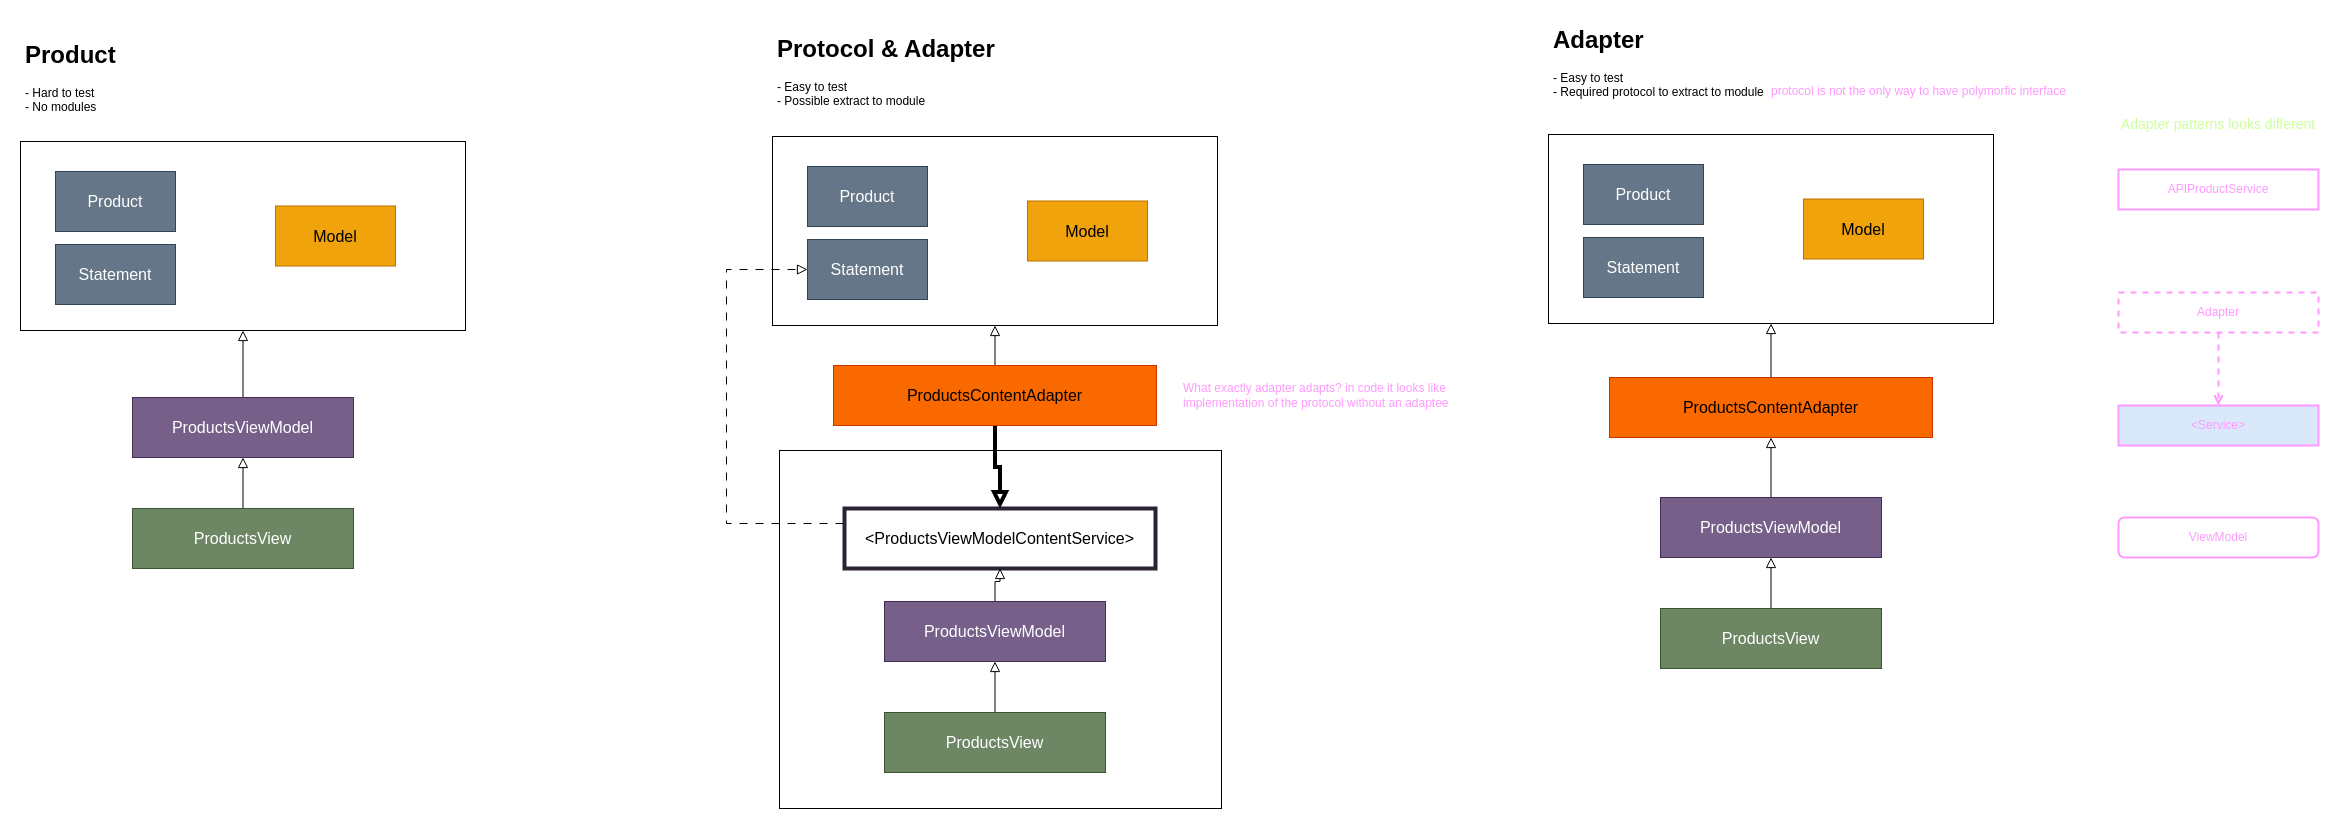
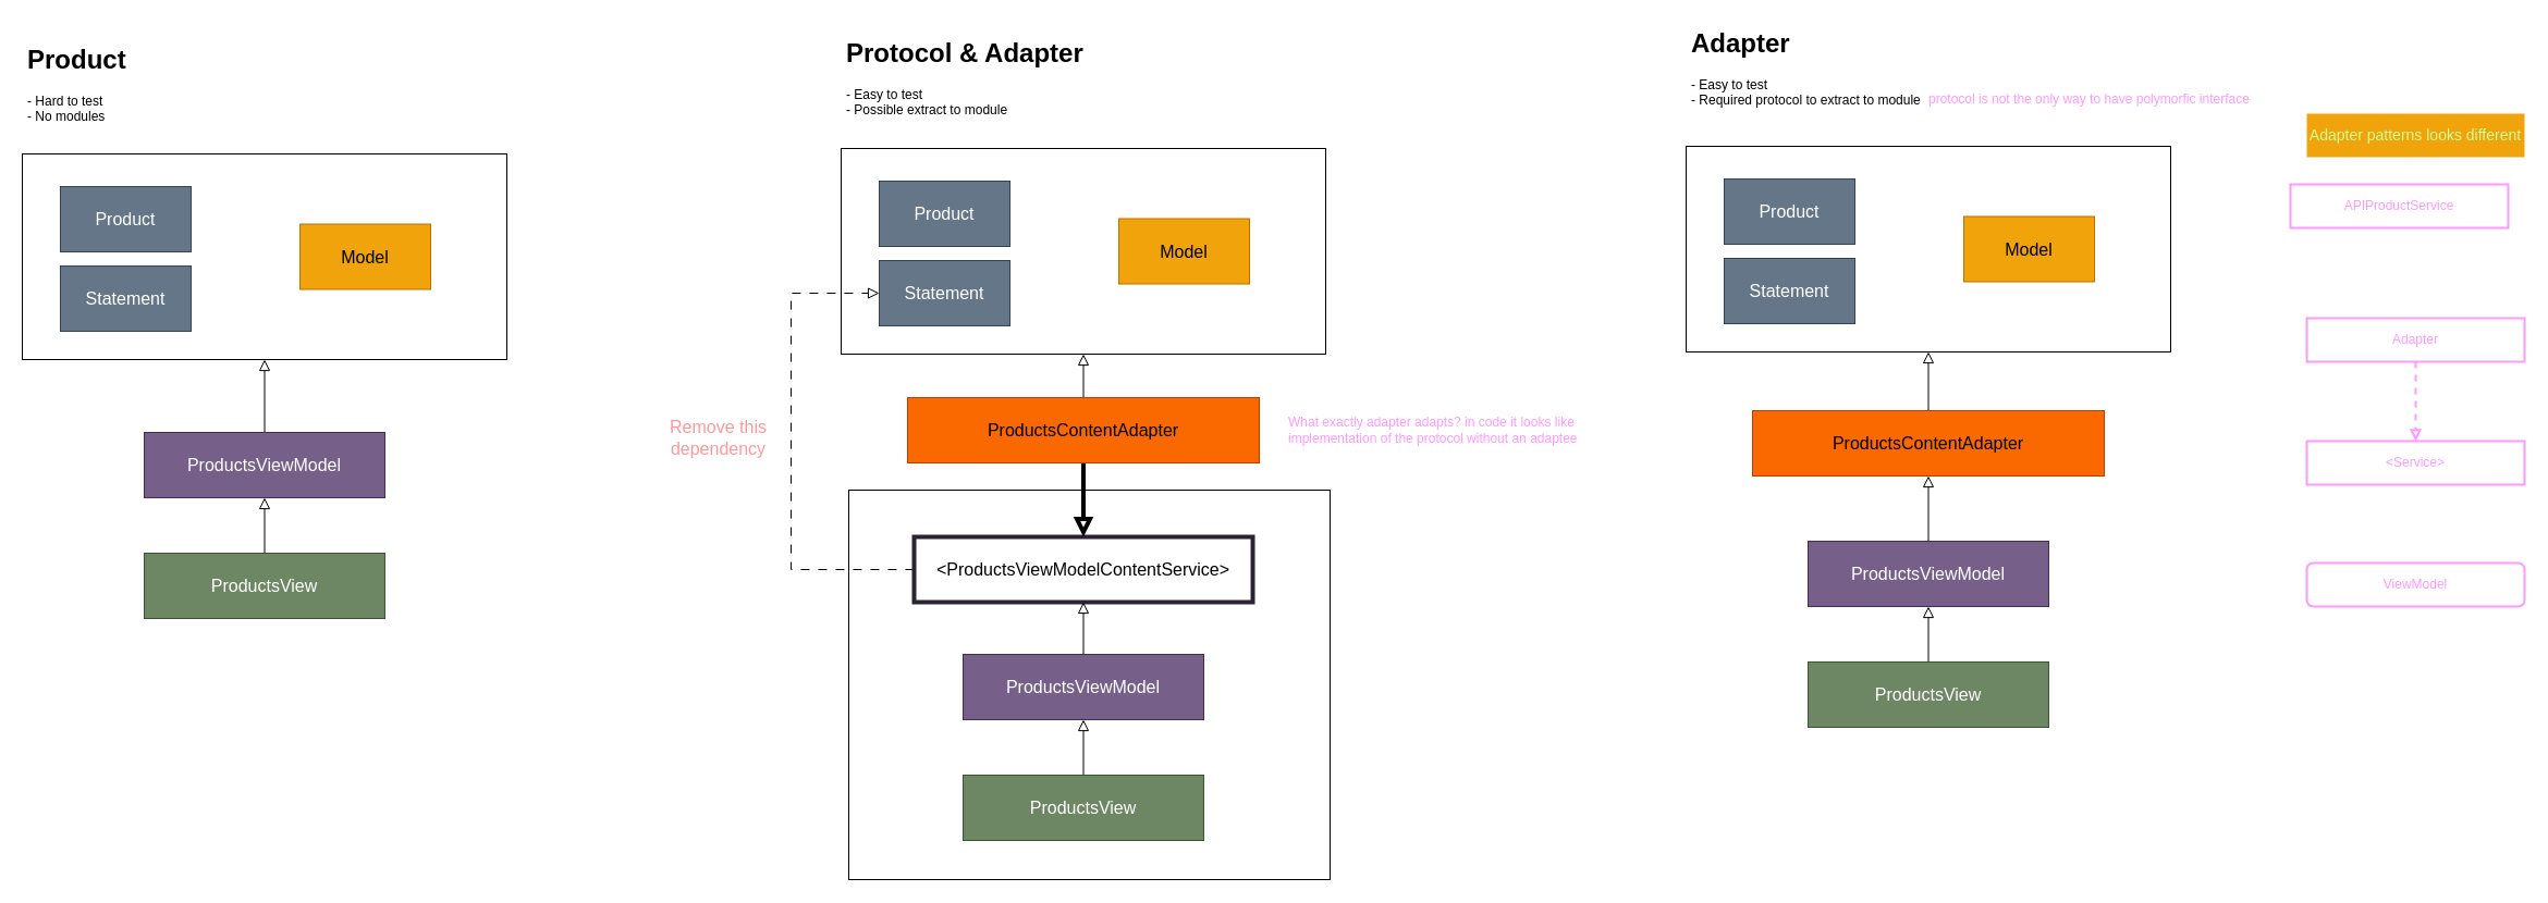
  <mxCell id="0" />
  <mxCell id="1" parent="0" />
  <mxCell id="2" value="" style="rounded=0;whiteSpace=wrap;html=1;fontFamily=Helvetica;fontSize=12;fontColor=default;" parent="1" vertex="1"><mxGeometry x="779" y="450" width="442" height="358" as="geometry" /></mxCell>
  <mxCell id="3" value="" style="rounded=0;whiteSpace=wrap;html=1;fontSize=16;" parent="1" vertex="1"><mxGeometry x="772" y="136" width="445" height="189" as="geometry" /></mxCell>
  <mxCell id="4" value="" style="rounded=0;whiteSpace=wrap;html=1;fontSize=16;" parent="1" vertex="1"><mxGeometry x="20" y="141" width="445" height="189" as="geometry" /></mxCell>
  <mxCell id="5" value="Model" style="rounded=0;whiteSpace=wrap;html=1;fontSize=16;fillColor=#f0a30a;strokeColor=#BD7000;fontColor=#000000;" parent="1" vertex="1"><mxGeometry x="275" y="205.5" width="120" height="60" as="geometry" /></mxCell>
  <mxCell id="6" style="edgeStyle=orthogonalEdgeStyle;shape=connector;rounded=0;orthogonalLoop=1;jettySize=auto;html=1;exitX=0.5;exitY=0;exitDx=0;exitDy=0;entryX=0.5;entryY=1;entryDx=0;entryDy=0;labelBackgroundColor=default;strokeColor=default;fontFamily=Helvetica;fontSize=12;fontColor=default;endArrow=block;endFill=0;startSize=8;endSize=8;" parent="1" source="7" target="4" edge="1"><mxGeometry relative="1" as="geometry" /></mxCell>
  <mxCell id="7" value="ProductsViewModel" style="rounded=0;whiteSpace=wrap;html=1;fontSize=16;fillColor=#76608a;fontColor=#ffffff;strokeColor=#432D57;" parent="1" vertex="1"><mxGeometry x="132" y="397" width="221" height="60" as="geometry" /></mxCell>
  <mxCell id="8" style="edgeStyle=orthogonalEdgeStyle;shape=connector;rounded=0;orthogonalLoop=1;jettySize=auto;html=1;exitX=0;exitY=0.5;exitDx=0;exitDy=0;entryX=0;entryY=0.5;entryDx=0;entryDy=0;labelBackgroundColor=default;strokeColor=default;fontFamily=Helvetica;fontSize=12;fontColor=default;endArrow=block;endFill=0;startSize=8;endSize=8;dashed=1;dashPattern=8 8;" parent="1" source="9" target="23" edge="1"><mxGeometry relative="1" as="geometry"><Array as="points"><mxPoint x="726" y="523" /><mxPoint x="726" y="269" /></Array></mxGeometry></mxCell>
- <mxCell id="9" value="&amp;lt;ProductsViewModelContentService&amp;gt;" style="rounded=0;whiteSpace=wrap;html=1;fontSize=16;strokeColor=#2B2333;strokeWidth=4;" parent="1" vertex="1"><mxGeometry x="844" y="508" width="311" height="60" as="geometry" /></mxCell>
+ <mxCell id="9" value="&amp;lt;ProductsViewModelContentService&amp;gt;" style="rounded=0;whiteSpace=wrap;html=1;fontSize=16;strokeColor=#2B2333;strokeWidth=4;" parent="1" vertex="1"><mxGeometry x="839" y="493" width="311" height="60" as="geometry" /></mxCell>
  <mxCell id="10" style="edgeStyle=orthogonalEdgeStyle;shape=connector;rounded=0;orthogonalLoop=1;jettySize=auto;html=1;entryX=0.5;entryY=1;entryDx=0;entryDy=0;labelBackgroundColor=default;strokeColor=default;fontFamily=Helvetica;fontSize=12;fontColor=default;endArrow=block;endFill=0;startSize=8;endSize=8;" parent="1" source="12" target="3" edge="1"><mxGeometry relative="1" as="geometry" /></mxCell>
  <mxCell id="11" style="edgeStyle=orthogonalEdgeStyle;shape=connector;rounded=0;orthogonalLoop=1;jettySize=auto;html=1;exitX=0.5;exitY=1;exitDx=0;exitDy=0;labelBackgroundColor=default;strokeColor=default;fontFamily=Helvetica;fontSize=12;fontColor=default;endArrow=block;endFill=0;startSize=8;endSize=8;strokeWidth=4;" parent="1" source="12" target="9" edge="1"><mxGeometry relative="1" as="geometry" /></mxCell>
  <mxCell id="12" value="ProductsContentAdapter" style="rounded=0;whiteSpace=wrap;html=1;fontSize=16;fillColor=#fa6800;fontColor=#000000;strokeColor=#C73500;" parent="1" vertex="1"><mxGeometry x="833" y="365" width="323" height="60" as="geometry" /></mxCell>
  <mxCell id="13" style="edgeStyle=orthogonalEdgeStyle;shape=connector;rounded=0;orthogonalLoop=1;jettySize=auto;html=1;labelBackgroundColor=default;strokeColor=default;fontFamily=Helvetica;fontSize=12;fontColor=default;endArrow=block;endFill=0;startSize=8;endSize=8;" parent="1" source="14" target="7" edge="1"><mxGeometry relative="1" as="geometry" /></mxCell>
  <mxCell id="14" value="ProductsView" style="rounded=0;whiteSpace=wrap;html=1;fontSize=16;fillColor=#6d8764;fontColor=#ffffff;strokeColor=#3A5431;" parent="1" vertex="1"><mxGeometry x="132" y="508" width="221" height="60" as="geometry" /></mxCell>
  <mxCell id="15" value="Product" style="rounded=0;whiteSpace=wrap;html=1;fontSize=16;fillColor=#647687;fontColor=#ffffff;strokeColor=#314354;" parent="1" vertex="1"><mxGeometry x="55" y="171" width="120" height="60" as="geometry" /></mxCell>
  <mxCell id="16" value="Statement" style="rounded=0;whiteSpace=wrap;html=1;fontSize=16;fillColor=#647687;fontColor=#ffffff;strokeColor=#314354;" parent="1" vertex="1"><mxGeometry x="55" y="244" width="120" height="60" as="geometry" /></mxCell>
  <mxCell id="17" value="Model" style="rounded=0;whiteSpace=wrap;html=1;fontSize=16;fillColor=#f0a30a;strokeColor=#BD7000;fontColor=#000000;" parent="1" vertex="1"><mxGeometry x="1027" y="200.5" width="120" height="60" as="geometry" /></mxCell>
  <mxCell id="18" style="edgeStyle=orthogonalEdgeStyle;shape=connector;rounded=0;orthogonalLoop=1;jettySize=auto;html=1;labelBackgroundColor=default;strokeColor=default;fontFamily=Helvetica;fontSize=12;fontColor=default;endArrow=block;endFill=0;startSize=8;endSize=8;" parent="1" source="19" target="9" edge="1"><mxGeometry relative="1" as="geometry" /></mxCell>
  <mxCell id="19" value="ProductsViewModel" style="rounded=0;whiteSpace=wrap;html=1;fontSize=16;fillColor=#76608a;fontColor=#ffffff;strokeColor=#432D57;" parent="1" vertex="1"><mxGeometry x="884" y="601" width="221" height="60" as="geometry" /></mxCell>
  <mxCell id="20" style="edgeStyle=orthogonalEdgeStyle;shape=connector;rounded=0;orthogonalLoop=1;jettySize=auto;html=1;labelBackgroundColor=default;strokeColor=default;fontFamily=Helvetica;fontSize=12;fontColor=default;endArrow=block;endFill=0;startSize=8;endSize=8;" parent="1" source="21" target="19" edge="1"><mxGeometry relative="1" as="geometry" /></mxCell>
  <mxCell id="21" value="ProductsView" style="rounded=0;whiteSpace=wrap;html=1;fontSize=16;fillColor=#6d8764;fontColor=#ffffff;strokeColor=#3A5431;" parent="1" vertex="1"><mxGeometry x="884" y="712" width="221" height="60" as="geometry" /></mxCell>
  <mxCell id="22" value="Product" style="rounded=0;whiteSpace=wrap;html=1;fontSize=16;fillColor=#647687;fontColor=#ffffff;strokeColor=#314354;" parent="1" vertex="1"><mxGeometry x="807" y="166" width="120" height="60" as="geometry" /></mxCell>
  <mxCell id="23" value="Statement" style="rounded=0;whiteSpace=wrap;html=1;fontSize=16;fillColor=#647687;fontColor=#ffffff;strokeColor=#314354;" parent="1" vertex="1"><mxGeometry x="807" y="239" width="120" height="60" as="geometry" /></mxCell>
  <mxCell id="24" value="" style="rounded=0;whiteSpace=wrap;html=1;fontSize=16;" parent="1" vertex="1"><mxGeometry x="1548" y="134" width="445" height="189" as="geometry" /></mxCell>
  <mxCell id="25" value="Model" style="rounded=0;whiteSpace=wrap;html=1;fontSize=16;fillColor=#f0a30a;strokeColor=#BD7000;fontColor=#000000;" parent="1" vertex="1"><mxGeometry x="1803" y="198.5" width="120" height="60" as="geometry" /></mxCell>
  <mxCell id="26" style="edgeStyle=orthogonalEdgeStyle;shape=connector;rounded=0;orthogonalLoop=1;jettySize=auto;html=1;entryX=0.5;entryY=1;entryDx=0;entryDy=0;labelBackgroundColor=default;strokeColor=default;fontFamily=Helvetica;fontSize=12;fontColor=default;endArrow=block;endFill=0;startSize=8;endSize=8;" parent="1" source="27" target="36" edge="1"><mxGeometry relative="1" as="geometry" /></mxCell>
  <mxCell id="27" value="ProductsViewModel" style="rounded=0;whiteSpace=wrap;html=1;fontSize=16;fillColor=#76608a;fontColor=#ffffff;strokeColor=#432D57;" parent="1" vertex="1"><mxGeometry x="1660" y="497" width="221" height="60" as="geometry" /></mxCell>
  <mxCell id="28" style="edgeStyle=orthogonalEdgeStyle;shape=connector;rounded=0;orthogonalLoop=1;jettySize=auto;html=1;labelBackgroundColor=default;strokeColor=default;fontFamily=Helvetica;fontSize=12;fontColor=default;endArrow=block;endFill=0;startSize=8;endSize=8;" parent="1" source="29" target="27" edge="1"><mxGeometry relative="1" as="geometry" /></mxCell>
  <mxCell id="29" value="ProductsView" style="rounded=0;whiteSpace=wrap;html=1;fontSize=16;fillColor=#6d8764;fontColor=#ffffff;strokeColor=#3A5431;" parent="1" vertex="1"><mxGeometry x="1660" y="608" width="221" height="60" as="geometry" /></mxCell>
  <mxCell id="30" value="Product" style="rounded=0;whiteSpace=wrap;html=1;fontSize=16;fillColor=#647687;fontColor=#ffffff;strokeColor=#314354;" parent="1" vertex="1"><mxGeometry x="1583" y="164" width="120" height="60" as="geometry" /></mxCell>
  <mxCell id="31" value="Statement" style="rounded=0;whiteSpace=wrap;html=1;fontSize=16;fillColor=#647687;fontColor=#ffffff;strokeColor=#314354;" parent="1" vertex="1"><mxGeometry x="1583" y="237" width="120" height="60" as="geometry" /></mxCell>
  <mxCell id="32" value="&lt;h1&gt;Product&lt;/h1&gt;&lt;div&gt;- Hard to test&lt;/div&gt;&lt;div&gt;- No modules&lt;/div&gt;" style="text;html=1;strokeColor=none;fillColor=none;spacing=5;spacingTop=-20;whiteSpace=wrap;overflow=hidden;rounded=0;fontSize=12;fontFamily=Helvetica;fontColor=default;" parent="1" vertex="1"><mxGeometry x="20" y="35" width="190" height="91" as="geometry" /></mxCell>
  <mxCell id="33" value="&lt;h1&gt;Protocol &amp;amp; Adapter&lt;/h1&gt;&lt;div&gt;- Easy to test&lt;/div&gt;&lt;div&gt;- Possible extract to module&lt;/div&gt;" style="text;html=1;strokeColor=none;fillColor=none;spacing=5;spacingTop=-20;whiteSpace=wrap;overflow=hidden;rounded=0;fontSize=12;fontFamily=Helvetica;fontColor=default;" parent="1" vertex="1"><mxGeometry x="772" y="29" width="369" height="91" as="geometry" /></mxCell>
+ <mxCell id="34" value="Remove this dependency" style="text;html=1;strokeColor=none;fillColor=none;align=center;verticalAlign=middle;whiteSpace=wrap;rounded=0;fontSize=16;fontFamily=Helvetica;fontColor=#FF9999;" parent="1" vertex="1"><mxGeometry x="595" y="369" width="129" height="65" as="geometry" /></mxCell>
  <mxCell id="35" style="edgeStyle=orthogonalEdgeStyle;shape=connector;rounded=0;orthogonalLoop=1;jettySize=auto;html=1;labelBackgroundColor=default;strokeColor=default;fontFamily=Helvetica;fontSize=12;fontColor=default;endArrow=block;endFill=0;startSize=8;endSize=8;" parent="1" source="36" target="24" edge="1"><mxGeometry relative="1" as="geometry" /></mxCell>
  <mxCell id="36" value="ProductsContentAdapter" style="rounded=0;whiteSpace=wrap;html=1;fontSize=16;fillColor=#fa6800;fontColor=#000000;strokeColor=#C73500;" parent="1" vertex="1"><mxGeometry x="1609" y="377" width="323" height="60" as="geometry" /></mxCell>
  <mxCell id="37" value="&lt;h1&gt;Adapter&lt;/h1&gt;&lt;div&gt;- Easy to test&lt;/div&gt;&lt;div&gt;- Required protocol to extract to module&lt;/div&gt;" style="text;html=1;strokeColor=none;fillColor=none;spacing=5;spacingTop=-20;whiteSpace=wrap;overflow=hidden;rounded=0;fontSize=12;fontFamily=Helvetica;fontColor=default;" parent="1" vertex="1"><mxGeometry x="1548" y="20" width="369" height="91" as="geometry" /></mxCell>
- <mxCell id="38" value="Adapter" style="rounded=0;whiteSpace=wrap;html=1;fontColor=#FF99FF;strokeColor=#FF99FF;strokeWidth=2;dashed=1;" vertex="1" parent="1"><mxGeometry x="2118" y="292" width="200" height="40" as="geometry" /></mxCell>
- <mxCell id="39" style="edgeStyle=orthogonalEdgeStyle;rounded=0;orthogonalLoop=1;jettySize=auto;html=1;strokeWidth=2;dashed=1;strokeColor=#FF99FF;fontColor=#FF99FF;endArrow=open;endFill=0;exitX=0.5;exitY=1;exitDx=0;exitDy=0;" edge="1" parent="1" source="38" target="40"><mxGeometry relative="1" as="geometry"><mxPoint x="2218" y="212" as="targetPoint" /><mxPoint x="2128" y="82" as="sourcePoint" /></mxGeometry></mxCell>
- <mxCell id="40" value="&amp;lt;Service&amp;gt;" style="rounded=0;whiteSpace=wrap;html=1;fontColor=#FF99FF;strokeColor=#FF99FF;strokeWidth=2;fillColor=#dae8fc;" vertex="1" parent="1"><mxGeometry x="2118" y="405" width="200" height="40" as="geometry" /></mxCell>
+ <mxCell id="38" value="Adapter" style="rounded=0;whiteSpace=wrap;html=1;fontColor=#FF99FF;strokeColor=#FF99FF;strokeWidth=2;" vertex="1" parent="1"><mxGeometry x="2118" y="292" width="200" height="40" as="geometry" /></mxCell>
+ <mxCell id="39" style="edgeStyle=orthogonalEdgeStyle;rounded=0;orthogonalLoop=1;jettySize=auto;html=1;strokeWidth=2;dashed=1;strokeColor=#FF99FF;fontColor=#FF99FF;endArrow=block;endFill=0;exitX=0.5;exitY=1;exitDx=0;exitDy=0;" edge="1" parent="1" source="38" target="40"><mxGeometry relative="1" as="geometry"><mxPoint x="2218" y="212" as="targetPoint" /><mxPoint x="2128" y="82" as="sourcePoint" /></mxGeometry></mxCell>
+ <mxCell id="40" value="&amp;lt;Service&amp;gt;" style="rounded=0;whiteSpace=wrap;html=1;fontColor=#FF99FF;strokeColor=#FF99FF;strokeWidth=2;" vertex="1" parent="1"><mxGeometry x="2118" y="405" width="200" height="40" as="geometry" /></mxCell>
  <mxCell id="41" value="ViewModel" style="whiteSpace=wrap;html=1;fontColor=#FF99FF;strokeColor=#FF99FF;strokeWidth=2;rounded=1;" vertex="1" parent="1"><mxGeometry x="2118" y="517" width="200" height="40" as="geometry" /></mxCell>
- <mxCell id="42" value="APIProductService" style="rounded=0;whiteSpace=wrap;html=1;fontColor=#FF99FF;strokeColor=#FF99FF;strokeWidth=2;" vertex="1" parent="1"><mxGeometry x="2118" y="169" width="200" height="40" as="geometry" /></mxCell>
+ <mxCell id="42" value="APIProductService" style="rounded=0;whiteSpace=wrap;html=1;fontColor=#FF99FF;strokeColor=#FF99FF;strokeWidth=2;" vertex="1" parent="1"><mxGeometry x="2103" y="169" width="200" height="40" as="geometry" /></mxCell>
  <mxCell id="43" value="protocol is not the only way to have polymorfic interface" style="rounded=0;whiteSpace=wrap;html=1;fontColor=#FF99FF;strokeColor=none;strokeWidth=2;align=left;" vertex="1" parent="1"><mxGeometry x="1769" y="71" width="335" height="40" as="geometry" /></mxCell>
- <mxCell id="44" value="Adapter patterns looks different" style="rounded=0;whiteSpace=wrap;html=1;fontColor=#CCFF99;strokeColor=none;strokeWidth=2;fontSize=14;" vertex="1" parent="1"><mxGeometry x="2118" y="104" width="200" height="40" as="geometry" /></mxCell>
+ <mxCell id="44" value="Adapter patterns looks different" style="rounded=0;whiteSpace=wrap;html=1;fontColor=#CCFF99;strokeColor=none;strokeWidth=2;fontSize=14;fillColor=#f0a30a;" vertex="1" parent="1"><mxGeometry x="2118" y="104" width="200" height="40" as="geometry" /></mxCell>
  <mxCell id="45" value="What exactly adapter adapts? in code it looks like implementation of the protocol without an adaptee&amp;nbsp;" style="rounded=0;whiteSpace=wrap;html=1;fontColor=#FF99FF;strokeColor=none;strokeWidth=2;align=left;" vertex="1" parent="1"><mxGeometry x="1181" y="375" width="330" height="40" as="geometry" /></mxCell>
